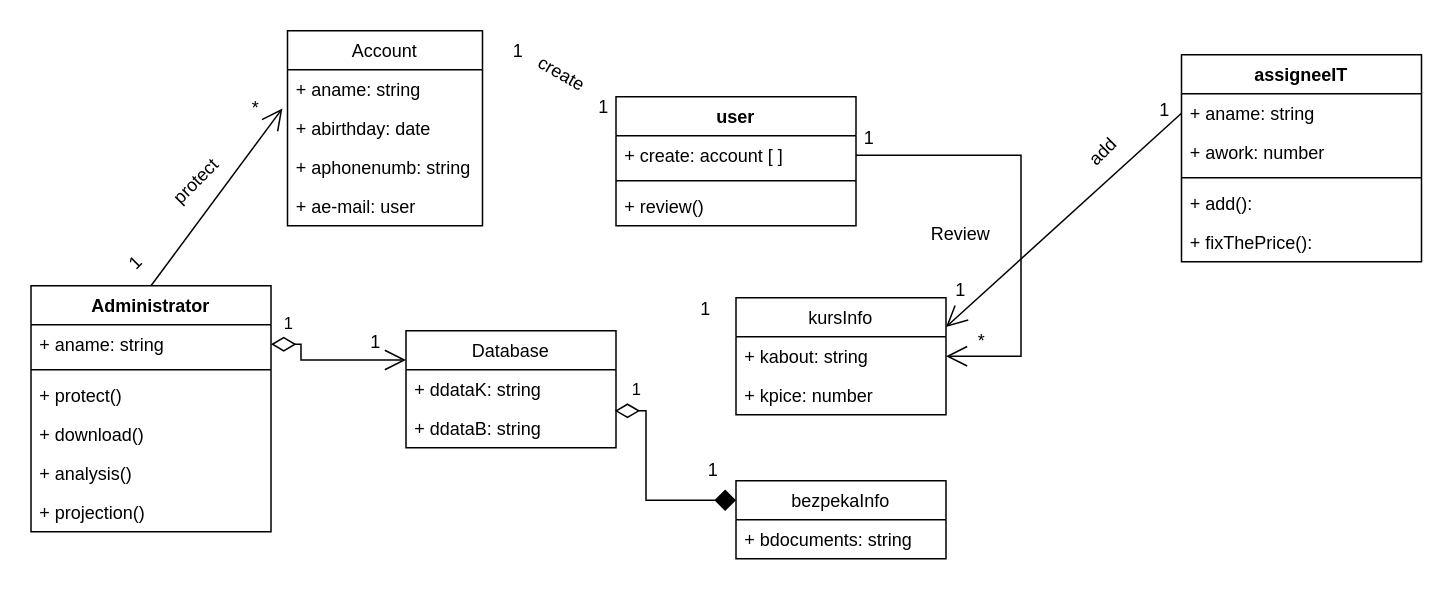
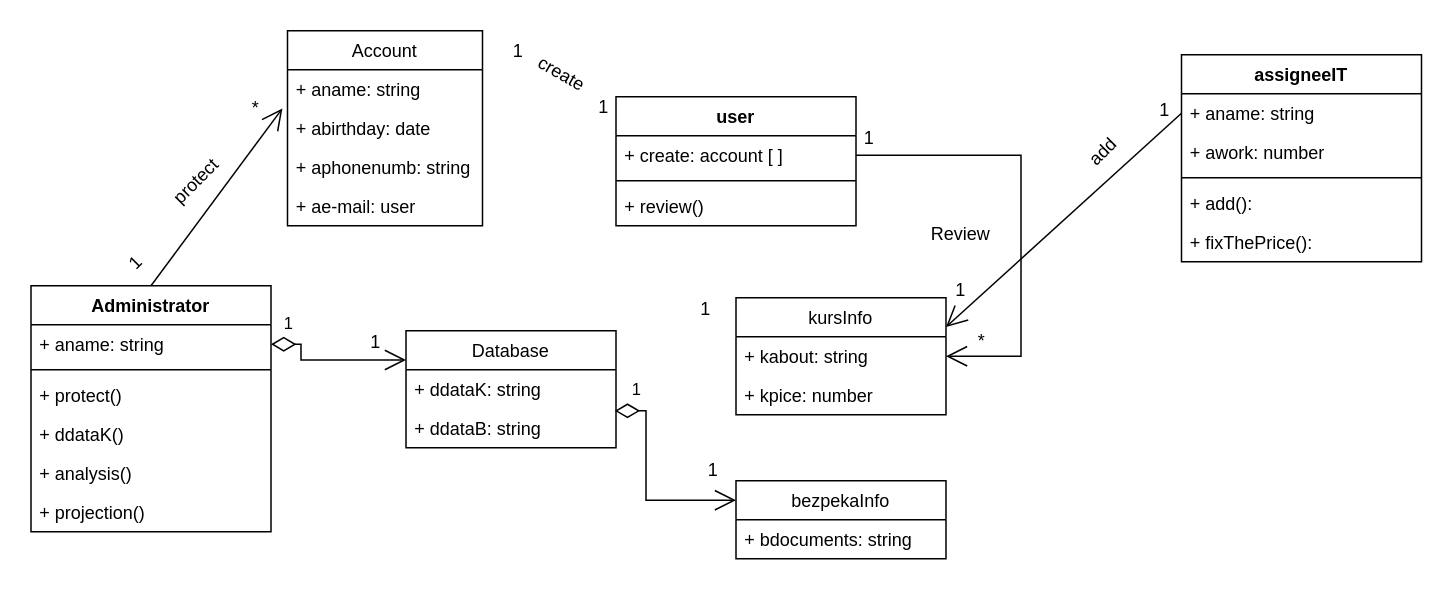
  <mxCell id="0" />
  <mxCell id="1" parent="0" />
  <mxCell id="2" value="Administrator" style="swimlane;fontStyle=1;align=center;verticalAlign=top;childLayout=stackLayout;horizontal=1;startSize=26;horizontalStack=0;resizeParent=1;resizeParentMax=0;resizeLast=0;collapsible=1;marginBottom=0;" vertex="1" parent="1"><mxGeometry x="20" y="190" width="160" height="164" as="geometry" /></mxCell>
  <mxCell id="3" value="+ aname: string" style="text;strokeColor=none;fillColor=none;align=left;verticalAlign=top;spacingLeft=4;spacingRight=4;overflow=hidden;rotatable=0;points=[[0,0.5],[1,0.5]];portConstraint=eastwest;" vertex="1" parent="2"><mxGeometry y="26" width="160" height="26" as="geometry" /></mxCell>
  <mxCell id="4" value="" style="line;strokeWidth=1;fillColor=none;align=left;verticalAlign=middle;spacingTop=-1;spacingLeft=3;spacingRight=3;rotatable=0;labelPosition=right;points=[];portConstraint=eastwest;strokeColor=inherit;" vertex="1" parent="2"><mxGeometry y="52" width="160" height="8" as="geometry" /></mxCell>
  <mxCell id="5" value="+ protect()" style="text;strokeColor=none;fillColor=none;align=left;verticalAlign=top;spacingLeft=4;spacingRight=4;overflow=hidden;rotatable=0;points=[[0,0.5],[1,0.5]];portConstraint=eastwest;" vertex="1" parent="2"><mxGeometry y="60" width="160" height="26" as="geometry" /></mxCell>
- <mxCell id="6" value="+ download()" style="text;strokeColor=none;fillColor=none;align=left;verticalAlign=top;spacingLeft=4;spacingRight=4;overflow=hidden;rotatable=0;points=[[0,0.5],[1,0.5]];portConstraint=eastwest;" vertex="1" parent="2"><mxGeometry y="86" width="160" height="26" as="geometry" /></mxCell>
+ <mxCell id="6" value="+ ddataK()" style="text;strokeColor=none;fillColor=none;align=left;verticalAlign=top;spacingLeft=4;spacingRight=4;overflow=hidden;rotatable=0;points=[[0,0.5],[1,0.5]];portConstraint=eastwest;" vertex="1" parent="2"><mxGeometry y="86" width="160" height="26" as="geometry" /></mxCell>
  <mxCell id="7" value="+ analysis()" style="text;strokeColor=none;fillColor=none;align=left;verticalAlign=top;spacingLeft=4;spacingRight=4;overflow=hidden;rotatable=0;points=[[0,0.5],[1,0.5]];portConstraint=eastwest;" vertex="1" parent="2"><mxGeometry y="112" width="160" height="26" as="geometry" /></mxCell>
  <mxCell id="8" value="+ projection()" style="text;strokeColor=none;fillColor=none;align=left;verticalAlign=top;spacingLeft=4;spacingRight=4;overflow=hidden;rotatable=0;points=[[0,0.5],[1,0.5]];portConstraint=eastwest;" vertex="1" parent="2"><mxGeometry y="138" width="160" height="26" as="geometry" /></mxCell>
  <mxCell id="9" value="Account" style="swimlane;fontStyle=0;childLayout=stackLayout;horizontal=1;startSize=26;fillColor=none;horizontalStack=0;resizeParent=1;resizeParentMax=0;resizeLast=0;collapsible=1;marginBottom=0;" vertex="1" parent="1"><mxGeometry x="191" y="20" width="130" height="130" as="geometry"><mxRectangle x="280" y="230" width="80" height="30" as="alternateBounds" /></mxGeometry></mxCell>
  <mxCell id="10" value="+ aname: string" style="text;strokeColor=none;fillColor=none;align=left;verticalAlign=top;spacingLeft=4;spacingRight=4;overflow=hidden;rotatable=0;points=[[0,0.5],[1,0.5]];portConstraint=eastwest;" vertex="1" parent="9"><mxGeometry y="26" width="130" height="26" as="geometry" /></mxCell>
  <mxCell id="11" value="+ abirthday: date" style="text;strokeColor=none;fillColor=none;align=left;verticalAlign=top;spacingLeft=4;spacingRight=4;overflow=hidden;rotatable=0;points=[[0,0.5],[1,0.5]];portConstraint=eastwest;" vertex="1" parent="9"><mxGeometry y="52" width="130" height="26" as="geometry" /></mxCell>
  <mxCell id="12" value="+ aphonenumb: string" style="text;strokeColor=none;fillColor=none;align=left;verticalAlign=top;spacingLeft=4;spacingRight=4;overflow=hidden;rotatable=0;points=[[0,0.5],[1,0.5]];portConstraint=eastwest;" vertex="1" parent="9"><mxGeometry y="78" width="130" height="26" as="geometry" /></mxCell>
  <mxCell id="13" value="+ ae-mail: user" style="text;strokeColor=none;fillColor=none;align=left;verticalAlign=top;spacingLeft=4;spacingRight=4;overflow=hidden;rotatable=0;points=[[0,0.5],[1,0.5]];portConstraint=eastwest;" vertex="1" parent="9"><mxGeometry y="104" width="130" height="26" as="geometry" /></mxCell>
  <mxCell id="14" value="user" style="swimlane;fontStyle=1;align=center;verticalAlign=top;childLayout=stackLayout;horizontal=1;startSize=26;horizontalStack=0;resizeParent=1;resizeParentMax=0;resizeLast=0;collapsible=1;marginBottom=0;" vertex="1" parent="1"><mxGeometry x="410" y="64" width="160" height="86" as="geometry" /></mxCell>
  <mxCell id="15" value="+ create: account [ ]" style="text;strokeColor=none;fillColor=none;align=left;verticalAlign=top;spacingLeft=4;spacingRight=4;overflow=hidden;rotatable=0;points=[[0,0.5],[1,0.5]];portConstraint=eastwest;" vertex="1" parent="14"><mxGeometry y="26" width="160" height="26" as="geometry" /></mxCell>
  <mxCell id="16" value="" style="line;strokeWidth=1;fillColor=none;align=left;verticalAlign=middle;spacingTop=-1;spacingLeft=3;spacingRight=3;rotatable=0;labelPosition=right;points=[];portConstraint=eastwest;strokeColor=inherit;" vertex="1" parent="14"><mxGeometry y="52" width="160" height="8" as="geometry" /></mxCell>
  <mxCell id="17" value="+ review()" style="text;strokeColor=none;fillColor=none;align=left;verticalAlign=top;spacingLeft=4;spacingRight=4;overflow=hidden;rotatable=0;points=[[0,0.5],[1,0.5]];portConstraint=eastwest;" vertex="1" parent="14"><mxGeometry y="60" width="160" height="26" as="geometry" /></mxCell>
  <mxCell id="18" value="Database" style="swimlane;fontStyle=0;childLayout=stackLayout;horizontal=1;startSize=26;fillColor=none;horizontalStack=0;resizeParent=1;resizeParentMax=0;resizeLast=0;collapsible=1;marginBottom=0;" vertex="1" parent="1"><mxGeometry x="270" y="220" width="140" height="78" as="geometry" /></mxCell>
  <mxCell id="19" value="+ ddataK: string" style="text;strokeColor=none;fillColor=none;align=left;verticalAlign=top;spacingLeft=4;spacingRight=4;overflow=hidden;rotatable=0;points=[[0,0.5],[1,0.5]];portConstraint=eastwest;" vertex="1" parent="18"><mxGeometry y="26" width="140" height="26" as="geometry" /></mxCell>
  <mxCell id="20" value="+ ddataB: string" style="text;strokeColor=none;fillColor=none;align=left;verticalAlign=top;spacingLeft=4;spacingRight=4;overflow=hidden;rotatable=0;points=[[0,0.5],[1,0.5]];portConstraint=eastwest;" vertex="1" parent="18"><mxGeometry y="52" width="140" height="26" as="geometry" /></mxCell>
  <mxCell id="21" value="kursInfo" style="swimlane;fontStyle=0;childLayout=stackLayout;horizontal=1;startSize=26;fillColor=none;horizontalStack=0;resizeParent=1;resizeParentMax=0;resizeLast=0;collapsible=1;marginBottom=0;" vertex="1" parent="1"><mxGeometry x="490" y="198" width="140" height="78" as="geometry" /></mxCell>
  <mxCell id="22" value="+ kabout: string" style="text;strokeColor=none;fillColor=none;align=left;verticalAlign=top;spacingLeft=4;spacingRight=4;overflow=hidden;rotatable=0;points=[[0,0.5],[1,0.5]];portConstraint=eastwest;" vertex="1" parent="21"><mxGeometry y="26" width="140" height="26" as="geometry" /></mxCell>
  <mxCell id="23" value="+ kpice: number" style="text;strokeColor=none;fillColor=none;align=left;verticalAlign=top;spacingLeft=4;spacingRight=4;overflow=hidden;rotatable=0;points=[[0,0.5],[1,0.5]];portConstraint=eastwest;" vertex="1" parent="21"><mxGeometry y="52" width="140" height="26" as="geometry" /></mxCell>
  <mxCell id="24" value="bezpekaInfo" style="swimlane;fontStyle=0;childLayout=stackLayout;horizontal=1;startSize=26;fillColor=none;horizontalStack=0;resizeParent=1;resizeParentMax=0;resizeLast=0;collapsible=1;marginBottom=0;" vertex="1" parent="1"><mxGeometry x="490" y="320" width="140" height="52" as="geometry" /></mxCell>
  <mxCell id="25" value="+ bdocuments: string" style="text;strokeColor=none;fillColor=none;align=left;verticalAlign=top;spacingLeft=4;spacingRight=4;overflow=hidden;rotatable=0;points=[[0,0.5],[1,0.5]];portConstraint=eastwest;" vertex="1" parent="24"><mxGeometry y="26" width="140" height="26" as="geometry" /></mxCell>
  <mxCell id="26" value="assigneeIT" style="swimlane;fontStyle=1;align=center;verticalAlign=top;childLayout=stackLayout;horizontal=1;startSize=26;horizontalStack=0;resizeParent=1;resizeParentMax=0;resizeLast=0;collapsible=1;marginBottom=0;" vertex="1" parent="1"><mxGeometry x="787" y="36" width="160" height="138" as="geometry" /></mxCell>
  <mxCell id="27" value="+ aname: string" style="text;strokeColor=none;fillColor=none;align=left;verticalAlign=top;spacingLeft=4;spacingRight=4;overflow=hidden;rotatable=0;points=[[0,0.5],[1,0.5]];portConstraint=eastwest;" vertex="1" parent="26"><mxGeometry y="26" width="160" height="26" as="geometry" /></mxCell>
  <mxCell id="28" value="+ awork: number" style="text;strokeColor=none;fillColor=none;align=left;verticalAlign=top;spacingLeft=4;spacingRight=4;overflow=hidden;rotatable=0;points=[[0,0.5],[1,0.5]];portConstraint=eastwest;" vertex="1" parent="26"><mxGeometry y="52" width="160" height="26" as="geometry" /></mxCell>
  <mxCell id="29" value="" style="line;strokeWidth=1;fillColor=none;align=left;verticalAlign=middle;spacingTop=-1;spacingLeft=3;spacingRight=3;rotatable=0;labelPosition=right;points=[];portConstraint=eastwest;strokeColor=inherit;" vertex="1" parent="26"><mxGeometry y="78" width="160" height="8" as="geometry" /></mxCell>
  <mxCell id="30" value="+ add():" style="text;strokeColor=none;fillColor=none;align=left;verticalAlign=top;spacingLeft=4;spacingRight=4;overflow=hidden;rotatable=0;points=[[0,0.5],[1,0.5]];portConstraint=eastwest;" vertex="1" parent="26"><mxGeometry y="86" width="160" height="26" as="geometry" /></mxCell>
  <mxCell id="31" value="+ fixThePrice():" style="text;strokeColor=none;fillColor=none;align=left;verticalAlign=top;spacingLeft=4;spacingRight=4;overflow=hidden;rotatable=0;points=[[0,0.5],[1,0.5]];portConstraint=eastwest;" vertex="1" parent="26"><mxGeometry y="112" width="160" height="26" as="geometry" /></mxCell>
  <mxCell id="32" value="" style="endArrow=open;endFill=1;endSize=12;html=1;rounded=0;entryX=-0.026;entryY=-0.008;entryDx=0;entryDy=0;entryPerimeter=0;exitX=0.5;exitY=0;exitDx=0;exitDy=0;" edge="1" parent="1" source="2" target="11"><mxGeometry width="160" relative="1" as="geometry"><mxPoint x="73.132" y="150" as="sourcePoint" /><mxPoint x="169.16" y="74.642" as="targetPoint" /></mxGeometry></mxCell>
  <mxCell id="33" value="*" style="text;html=1;strokeColor=none;fillColor=none;align=center;verticalAlign=middle;whiteSpace=wrap;rounded=0;" vertex="1" parent="1"><mxGeometry x="140" y="57" width="60" height="30" as="geometry" /></mxCell>
  <mxCell id="34" value="1" style="text;html=1;strokeColor=none;fillColor=none;align=center;verticalAlign=middle;whiteSpace=wrap;rounded=0;rotation=-45;" vertex="1" parent="1"><mxGeometry x="60" y="160" width="60" height="30" as="geometry" /></mxCell>
  <mxCell id="35" value="protect" style="text;html=1;align=center;verticalAlign=middle;resizable=0;points=[];autosize=1;strokeColor=none;fillColor=none;rotation=-45;" vertex="1" parent="1"><mxGeometry x="100" y="106" width="60" height="30" as="geometry" /></mxCell>
  <mxCell id="36" value="1" style="text;html=1;strokeColor=none;fillColor=none;align=center;verticalAlign=middle;whiteSpace=wrap;rounded=0;rotation=0;" vertex="1" parent="1"><mxGeometry x="230" y="216" width="40" height="24" as="geometry" /></mxCell>
  <mxCell id="37" value="1" style="endArrow=open;html=1;endSize=12;startArrow=diamondThin;startSize=14;startFill=0;edgeStyle=orthogonalEdgeStyle;align=left;verticalAlign=bottom;rounded=0;exitX=1;exitY=0.5;exitDx=0;exitDy=0;entryX=0;entryY=0.25;entryDx=0;entryDy=0;" edge="1" parent="1" source="3" target="18"><mxGeometry x="-0.859" y="5" relative="1" as="geometry"><mxPoint x="200" y="220" as="sourcePoint" /><mxPoint x="360" y="358" as="targetPoint" /><Array as="points"><mxPoint x="200" y="229" /><mxPoint x="200" y="240" /></Array><mxPoint as="offset" /></mxGeometry></mxCell>
  <mxCell id="38" value="1" style="text;html=1;strokeColor=none;fillColor=none;align=center;verticalAlign=middle;whiteSpace=wrap;rounded=0;rotation=0;" vertex="1" parent="1"><mxGeometry x="460" y="298" width="30" height="30" as="geometry" /></mxCell>
- <mxCell id="39" value="1" style="endArrow=diamond;html=1;endSize=12;startArrow=diamondThin;startSize=14;startFill=0;edgeStyle=orthogonalEdgeStyle;align=left;verticalAlign=bottom;rounded=0;exitX=0.994;exitY=0.054;exitDx=0;exitDy=0;entryX=0;entryY=0.25;entryDx=0;entryDy=0;exitPerimeter=0;" edge="1" parent="1" source="20" target="24"><mxGeometry x="-0.859" y="5" relative="1" as="geometry"><mxPoint x="430" y="276" as="sourcePoint" /><mxPoint x="590" y="414" as="targetPoint" /><Array as="points"><mxPoint x="430" y="273" /><mxPoint x="430" y="333" /></Array><mxPoint as="offset" /></mxGeometry></mxCell>
+ <mxCell id="39" value="1" style="endArrow=open;html=1;endSize=12;startArrow=diamondThin;startSize=14;startFill=0;edgeStyle=orthogonalEdgeStyle;align=left;verticalAlign=bottom;rounded=0;exitX=0.994;exitY=0.054;exitDx=0;exitDy=0;entryX=0;entryY=0.25;entryDx=0;entryDy=0;exitPerimeter=0;" edge="1" parent="1" source="20" target="24"><mxGeometry x="-0.859" y="5" relative="1" as="geometry"><mxPoint x="430" y="276" as="sourcePoint" /><mxPoint x="590" y="414" as="targetPoint" /><Array as="points"><mxPoint x="430" y="273" /><mxPoint x="430" y="333" /></Array><mxPoint as="offset" /></mxGeometry></mxCell>
  <mxCell id="40" value="1" style="text;html=1;strokeColor=none;fillColor=none;align=center;verticalAlign=middle;whiteSpace=wrap;rounded=0;rotation=0;" vertex="1" parent="1"><mxGeometry x="455" y="191" width="30" height="30" as="geometry" /></mxCell>
  <mxCell id="41" value="" style="endArrow=open;endFill=1;endSize=12;html=1;rounded=0;exitX=0;exitY=0.5;exitDx=0;exitDy=0;entryX=1;entryY=0.25;entryDx=0;entryDy=0;" edge="1" parent="1" source="27" target="21"><mxGeometry width="160" relative="1" as="geometry"><mxPoint x="627" y="140" as="sourcePoint" /><mxPoint x="787" y="140" as="targetPoint" /></mxGeometry></mxCell>
  <mxCell id="42" value="1" style="text;html=1;strokeColor=none;fillColor=none;align=center;verticalAlign=middle;whiteSpace=wrap;rounded=0;" vertex="1" parent="1"><mxGeometry x="761" y="63" width="30" height="20" as="geometry" /></mxCell>
  <mxCell id="43" value="1" style="text;html=1;strokeColor=none;fillColor=none;align=center;verticalAlign=middle;whiteSpace=wrap;rounded=0;" vertex="1" parent="1"><mxGeometry x="625" y="183" width="30" height="20" as="geometry" /></mxCell>
  <mxCell id="44" value="" style="endArrow=open;endFill=1;endSize=12;html=1;rounded=0;exitX=1;exitY=0.5;exitDx=0;exitDy=0;entryX=1;entryY=0.5;entryDx=0;entryDy=0;" edge="1" parent="1" source="15" target="22"><mxGeometry width="160" relative="1" as="geometry"><mxPoint x="600" y="100" as="sourcePoint" /><mxPoint x="760" y="100" as="targetPoint" /><Array as="points"><mxPoint x="680" y="103" /><mxPoint x="680" y="237" /></Array></mxGeometry></mxCell>
  <mxCell id="45" value="1" style="text;html=1;strokeColor=none;fillColor=none;align=center;verticalAlign=middle;whiteSpace=wrap;rounded=0;" vertex="1" parent="1"><mxGeometry x="564" y="82" width="30" height="20" as="geometry" /></mxCell>
  <mxCell id="46" value="*" style="text;html=1;strokeColor=none;fillColor=none;align=center;verticalAlign=middle;whiteSpace=wrap;rounded=0;" vertex="1" parent="1"><mxGeometry x="639" y="217" width="30" height="20" as="geometry" /></mxCell>
  <mxCell id="47" value="1" style="text;html=1;strokeColor=none;fillColor=none;align=center;verticalAlign=middle;whiteSpace=wrap;rounded=0;" vertex="1" parent="1"><mxGeometry x="387" y="61" width="30" height="20" as="geometry" /></mxCell>
  <mxCell id="48" value="1" style="text;html=1;strokeColor=none;fillColor=none;align=center;verticalAlign=middle;whiteSpace=wrap;rounded=0;" vertex="1" parent="1"><mxGeometry x="330" y="24" width="30" height="20" as="geometry" /></mxCell>
  <mxCell id="49" value="Review" style="text;html=1;strokeColor=none;fillColor=none;align=center;verticalAlign=middle;whiteSpace=wrap;rounded=0;" vertex="1" parent="1"><mxGeometry x="610" y="141" width="60" height="30" as="geometry" /></mxCell>
  <mxCell id="50" value="add" style="text;html=1;strokeColor=none;fillColor=none;align=center;verticalAlign=middle;whiteSpace=wrap;rounded=0;rotation=-45;" vertex="1" parent="1"><mxGeometry x="705" y="86" width="60" height="30" as="geometry" /></mxCell>
  <mxCell id="51" value="create" style="text;html=1;strokeColor=none;fillColor=none;align=center;verticalAlign=middle;whiteSpace=wrap;rounded=0;rotation=30;" vertex="1" parent="1"><mxGeometry x="344" y="34" width="60" height="30" as="geometry" /></mxCell>
